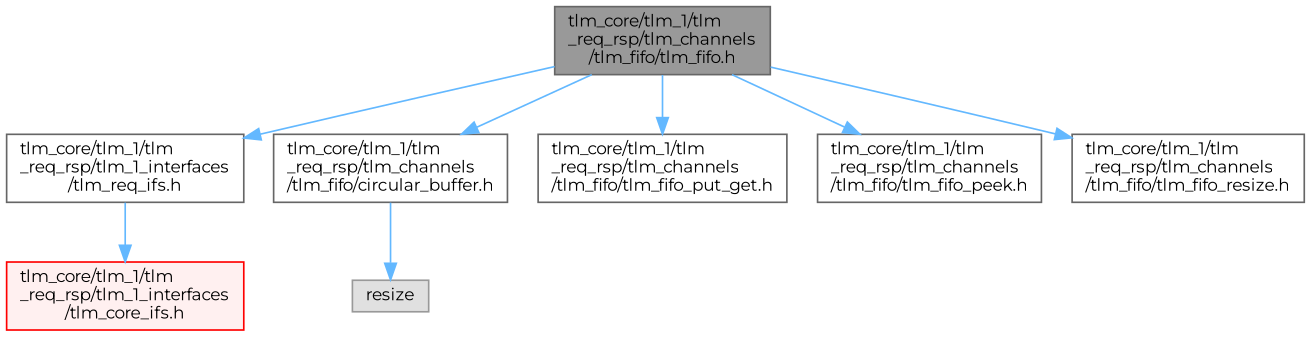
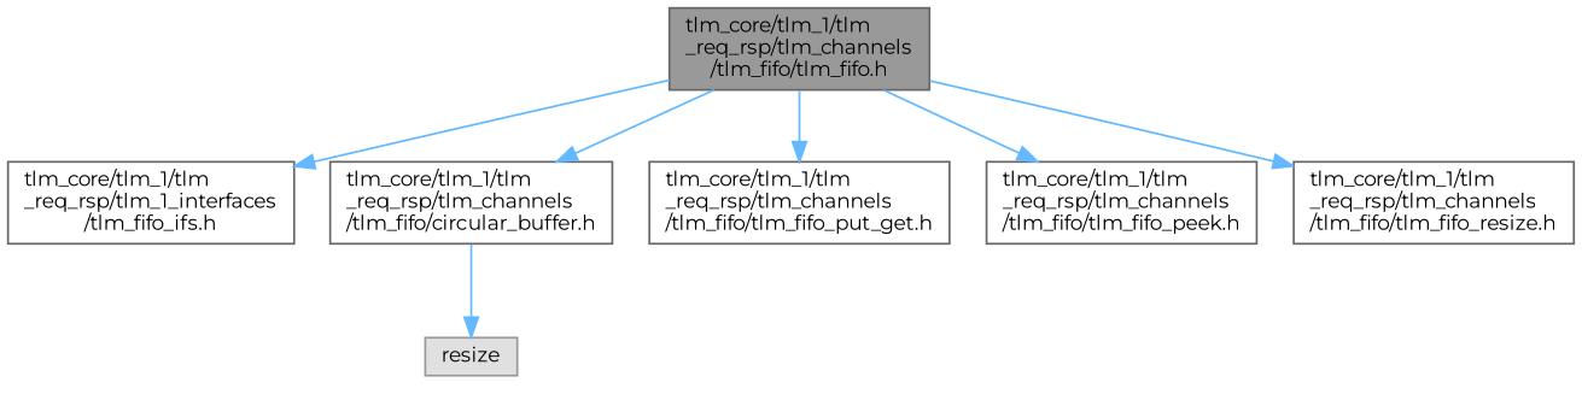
  digraph {
    fontname=Montserrat
    node [color=grey40 fillcolor=white fontname=Montserrat fontsize=10 shape=box style=filled]
    edge [color=steelblue1 fontname=Montserrat fontsize=10 labelfontname=FreeSans labelfontsize=10 style=solid]
    n1 [color=gray40 fillcolor=grey60 fontcolor=black height=0.2 label="tlm_core/tlm_1/tlm\l_req_rsp/tlm_channels\l/tlm_fifo/tlm_fifo.h" width=0.4]
-   n2 [height=0.2 label="tlm_core/tlm_1/tlm\l_req_rsp/tlm_1_interfaces\l/tlm_req_ifs.h" width=0.4]
+   n2 [height=0.2 label="tlm_core/tlm_1/tlm\l_req_rsp/tlm_1_interfaces\l/tlm_fifo_ifs.h" width=0.4]
    n3 [height=0.2 label="tlm_core/tlm_1/tlm\l_req_rsp/tlm_channels\l/tlm_fifo/circular_buffer.h" width=0.4]
    n4 [height=0.2 label="tlm_core/tlm_1/tlm\l_req_rsp/tlm_channels\l/tlm_fifo/tlm_fifo_put_get.h" width=0.4]
    n5 [height=0.2 label="tlm_core/tlm_1/tlm\l_req_rsp/tlm_channels\l/tlm_fifo/tlm_fifo_peek.h" width=0.4]
    n6 [height=0.2 label="tlm_core/tlm_1/tlm\l_req_rsp/tlm_channels\l/tlm_fifo/tlm_fifo_resize.h" width=0.4]
-   n7 [color=red fillcolor="#FFF0F0" height=0.2 label="tlm_core/tlm_1/tlm\l_req_rsp/tlm_1_interfaces\l/tlm_core_ifs.h" width=0.4]
    n8 [color=grey60 fillcolor="#E0E0E0" height=0.2 label=resize width=0.4]
    n1 -> n2
    n1 -> n3
    n1 -> n4
    n1 -> n5
    n1 -> n6
-   n2 -> n7
    n3 -> n8
  }
